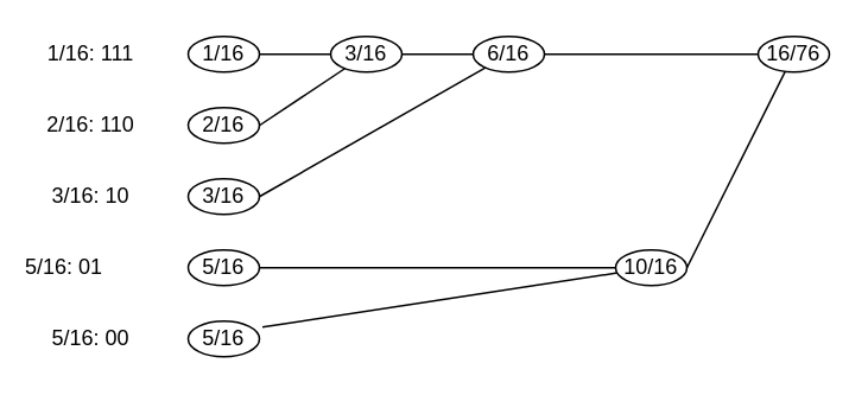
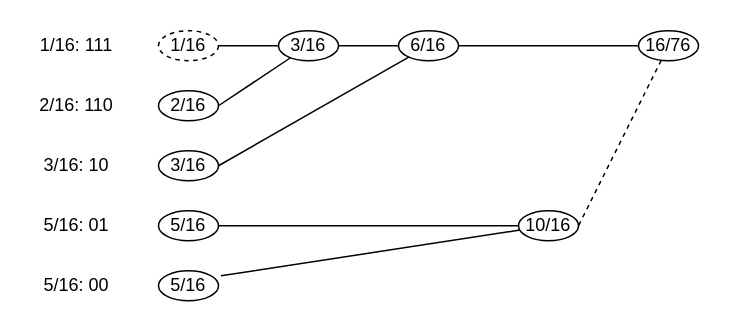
  <mxCell id="0" />
  <mxCell id="1" parent="0" />
  <mxCell id="2" value="3/16" style="ellipse;whiteSpace=wrap;html=1;" parent="1" vertex="1"><mxGeometry x="105" y="100" width="40" height="20" as="geometry" /></mxCell>
  <mxCell id="3" value="5/16" style="ellipse;whiteSpace=wrap;html=1;" parent="1" vertex="1"><mxGeometry x="105" y="180" width="40" height="20" as="geometry" /></mxCell>
  <mxCell id="4" value="2/16" style="ellipse;whiteSpace=wrap;html=1;" parent="1" vertex="1"><mxGeometry x="105" y="60" width="40" height="20" as="geometry" /></mxCell>
- <mxCell id="5" value="1/16" style="ellipse;whiteSpace=wrap;html=1;" parent="1" vertex="1"><mxGeometry x="105" y="20" width="40" height="20" as="geometry" /></mxCell>
+ <mxCell id="5" value="1/16" style="ellipse;whiteSpace=wrap;html=1;dashed=1;" parent="1" vertex="1"><mxGeometry x="105" y="20" width="40" height="20" as="geometry" /></mxCell>
  <mxCell id="6" value="5/16" style="ellipse;whiteSpace=wrap;html=1;" parent="1" vertex="1"><mxGeometry x="105" y="140" width="40" height="20" as="geometry" /></mxCell>
  <mxCell id="7" value="1/16: 111" style="text;html=1;align=center;verticalAlign=middle;resizable=0;points=[];autosize=1;strokeColor=none;" parent="1" vertex="1"><mxGeometry x="20" y="20" width="60" height="20" as="geometry" /></mxCell>
  <mxCell id="8" value="2/16: 110" style="text;html=1;align=center;verticalAlign=middle;resizable=0;points=[];autosize=1;strokeColor=none;" parent="1" vertex="1"><mxGeometry x="20" y="60" width="60" height="20" as="geometry" /></mxCell>
  <mxCell id="9" value="3/16: 10" style="text;html=1;align=center;verticalAlign=middle;resizable=0;points=[];autosize=1;strokeColor=none;" parent="1" vertex="1"><mxGeometry x="20" y="100" width="60" height="20" as="geometry" /></mxCell>
- <mxCell id="10" value="5/16: 01" style="text;html=1;align=center;verticalAlign=middle;resizable=0;points=[];autosize=1;strokeColor=none;" parent="1" vertex="1"><mxGeometry x="5" y="140" width="60" height="20" as="geometry" /></mxCell>
+ <mxCell id="10" value="5/16: 01" style="text;html=1;align=center;verticalAlign=middle;resizable=0;points=[];autosize=1;strokeColor=none;" parent="1" vertex="1"><mxGeometry x="20" y="140" width="60" height="20" as="geometry" /></mxCell>
  <mxCell id="11" value="5/16: 00" style="text;html=1;align=center;verticalAlign=middle;resizable=0;points=[];autosize=1;strokeColor=none;" parent="1" vertex="1"><mxGeometry x="20" y="180" width="60" height="20" as="geometry" /></mxCell>
  <mxCell id="12" style="rounded=0;orthogonalLoop=1;jettySize=auto;html=1;endArrow=none;endFill=0;" edge="1" parent="1" source="14" target="5"><mxGeometry relative="1" as="geometry" /></mxCell>
  <mxCell id="13" style="edgeStyle=none;rounded=0;orthogonalLoop=1;jettySize=auto;html=1;entryX=1;entryY=0.5;entryDx=0;entryDy=0;endArrow=none;endFill=0;" edge="1" parent="1" source="14" target="4"><mxGeometry relative="1" as="geometry" /></mxCell>
  <mxCell id="14" value="3/16" style="ellipse;whiteSpace=wrap;html=1;" vertex="1" parent="1"><mxGeometry x="185" y="20" width="40" height="20" as="geometry" /></mxCell>
  <mxCell id="15" style="edgeStyle=none;rounded=0;orthogonalLoop=1;jettySize=auto;html=1;entryX=1;entryY=0.5;entryDx=0;entryDy=0;endArrow=none;endFill=0;" edge="1" parent="1" source="17" target="14"><mxGeometry relative="1" as="geometry" /></mxCell>
  <mxCell id="16" style="edgeStyle=none;rounded=0;orthogonalLoop=1;jettySize=auto;html=1;entryX=1;entryY=0.5;entryDx=0;entryDy=0;endArrow=none;endFill=0;" edge="1" parent="1" source="17" target="2"><mxGeometry relative="1" as="geometry" /></mxCell>
  <mxCell id="17" value="6/16" style="ellipse;whiteSpace=wrap;html=1;" vertex="1" parent="1"><mxGeometry x="265" y="20" width="40" height="20" as="geometry" /></mxCell>
  <mxCell id="18" style="edgeStyle=none;rounded=0;orthogonalLoop=1;jettySize=auto;html=1;entryX=1;entryY=0.5;entryDx=0;entryDy=0;endArrow=none;endFill=0;" edge="1" parent="1" source="20" target="6"><mxGeometry relative="1" as="geometry" /></mxCell>
  <mxCell id="19" style="edgeStyle=none;rounded=0;orthogonalLoop=1;jettySize=auto;html=1;entryX=1.042;entryY=0.167;entryDx=0;entryDy=0;entryPerimeter=0;endArrow=none;endFill=0;" edge="1" parent="1" source="20" target="3"><mxGeometry relative="1" as="geometry" /></mxCell>
  <mxCell id="20" value="10/16" style="ellipse;whiteSpace=wrap;html=1;" vertex="1" parent="1"><mxGeometry x="345" y="140" width="40" height="20" as="geometry" /></mxCell>
  <mxCell id="21" style="edgeStyle=none;rounded=0;orthogonalLoop=1;jettySize=auto;html=1;entryX=1;entryY=0.5;entryDx=0;entryDy=0;endArrow=none;endFill=0;" edge="1" parent="1" source="23" target="17"><mxGeometry relative="1" as="geometry" /></mxCell>
- <mxCell id="22" style="edgeStyle=none;rounded=0;orthogonalLoop=1;jettySize=auto;html=1;entryX=1;entryY=0.5;entryDx=0;entryDy=0;endArrow=none;endFill=0;" edge="1" parent="1" source="23" target="20"><mxGeometry relative="1" as="geometry" /></mxCell>
+ <mxCell id="22" style="edgeStyle=none;rounded=0;orthogonalLoop=1;jettySize=auto;html=1;entryX=1;entryY=0.5;entryDx=0;entryDy=0;endArrow=none;endFill=0;dashed=1;" edge="1" parent="1" source="23" target="20"><mxGeometry relative="1" as="geometry" /></mxCell>
  <mxCell id="23" value="16/76" style="ellipse;whiteSpace=wrap;html=1;" vertex="1" parent="1"><mxGeometry x="425" y="20" width="40" height="20" as="geometry" /></mxCell>
